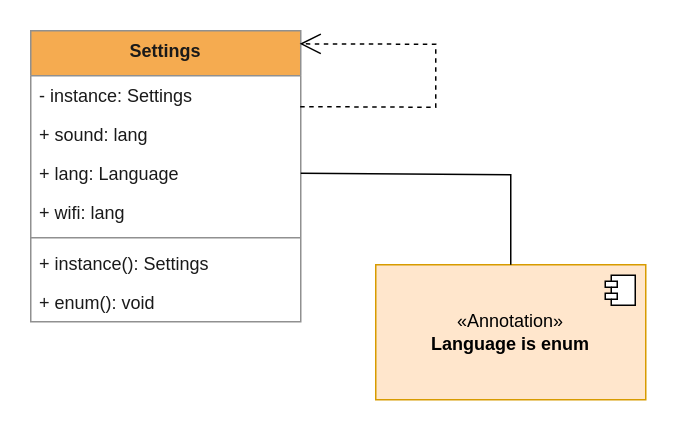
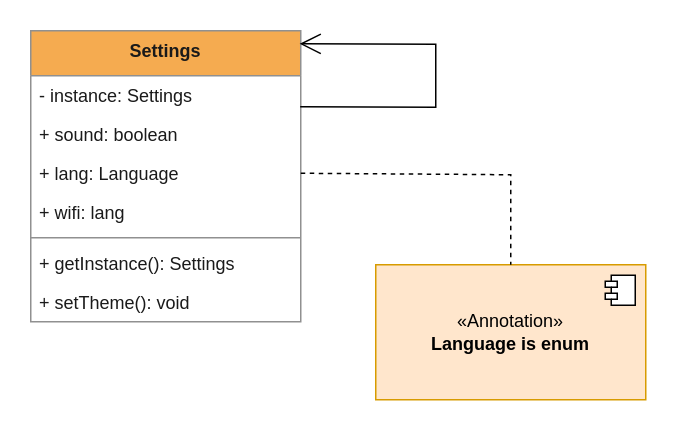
  <mxCell id="0" />
  <mxCell id="1" parent="0" />
  <mxCell id="2" value="Settings" style="swimlane;fontStyle=1;align=center;verticalAlign=top;childLayout=stackLayout;horizontal=1;startSize=30;horizontalStack=0;resizeParent=1;resizeParentMax=0;resizeLast=0;collapsible=1;marginBottom=0;whiteSpace=wrap;html=1;labelBackgroundColor=none;fillColor=#F5AB50;strokeColor=#909090;fontColor=#1A1A1A;" parent="1" vertex="1"><mxGeometry x="20" y="20" width="180" height="194" as="geometry" /></mxCell>
  <mxCell id="3" value="- instance: Settings" style="text;strokeColor=none;fillColor=none;align=left;verticalAlign=top;spacingLeft=4;spacingRight=4;overflow=hidden;rotatable=0;points=[[0,0.5],[1,0.5]];portConstraint=eastwest;whiteSpace=wrap;html=1;labelBackgroundColor=none;fontColor=#1A1A1A;" parent="2" vertex="1"><mxGeometry y="30" width="180" height="26" as="geometry" /></mxCell>
- <mxCell id="4" value="+ sound: lang" style="text;strokeColor=none;fillColor=none;align=left;verticalAlign=top;spacingLeft=4;spacingRight=4;overflow=hidden;rotatable=0;points=[[0,0.5],[1,0.5]];portConstraint=eastwest;whiteSpace=wrap;html=1;labelBackgroundColor=none;fontColor=#1A1A1A;" parent="2" vertex="1"><mxGeometry y="56" width="180" height="26" as="geometry" /></mxCell>
+ <mxCell id="4" value="+ sound: boolean" style="text;strokeColor=none;fillColor=none;align=left;verticalAlign=top;spacingLeft=4;spacingRight=4;overflow=hidden;rotatable=0;points=[[0,0.5],[1,0.5]];portConstraint=eastwest;whiteSpace=wrap;html=1;labelBackgroundColor=none;fontColor=#1A1A1A;" parent="2" vertex="1"><mxGeometry y="56" width="180" height="26" as="geometry" /></mxCell>
  <mxCell id="5" value="+ lang: Language" style="text;strokeColor=none;fillColor=none;align=left;verticalAlign=top;spacingLeft=4;spacingRight=4;overflow=hidden;rotatable=0;points=[[0,0.5],[1,0.5]];portConstraint=eastwest;whiteSpace=wrap;html=1;labelBackgroundColor=none;fontColor=#1A1A1A;" parent="2" vertex="1"><mxGeometry y="82" width="180" height="26" as="geometry" /></mxCell>
  <mxCell id="6" value="+ wifi: lang" style="text;strokeColor=none;fillColor=none;align=left;verticalAlign=top;spacingLeft=4;spacingRight=4;overflow=hidden;rotatable=0;points=[[0,0.5],[1,0.5]];portConstraint=eastwest;whiteSpace=wrap;html=1;labelBackgroundColor=none;fontColor=#1A1A1A;" vertex="1" parent="2"><mxGeometry y="108" width="180" height="26" as="geometry" /></mxCell>
  <mxCell id="7" value="" style="line;strokeWidth=1;fillColor=none;align=left;verticalAlign=middle;spacingTop=-1;spacingLeft=3;spacingRight=3;rotatable=0;labelPosition=right;points=[];portConstraint=eastwest;strokeColor=#909090;labelBackgroundColor=none;fontColor=#1A1A1A;" parent="2" vertex="1"><mxGeometry y="134" width="180" height="8" as="geometry" /></mxCell>
- <mxCell id="8" value="+ instance(): Settings" style="text;strokeColor=none;fillColor=none;align=left;verticalAlign=top;spacingLeft=4;spacingRight=4;overflow=hidden;rotatable=0;points=[[0,0.5],[1,0.5]];portConstraint=eastwest;whiteSpace=wrap;html=1;labelBackgroundColor=none;fontColor=#1A1A1A;" parent="2" vertex="1"><mxGeometry y="142" width="180" height="26" as="geometry" /></mxCell>
- <mxCell id="9" value="+ enum(): void" style="text;strokeColor=none;fillColor=none;align=left;verticalAlign=top;spacingLeft=4;spacingRight=4;overflow=hidden;rotatable=0;points=[[0,0.5],[1,0.5]];portConstraint=eastwest;whiteSpace=wrap;html=1;labelBackgroundColor=none;fontColor=#1A1A1A;" vertex="1" parent="2"><mxGeometry y="168" width="180" height="26" as="geometry" /></mxCell>
- <mxCell id="10" value="" style="endArrow=open;endFill=1;endSize=12;html=1;rounded=0;exitX=0.998;exitY=0.792;exitDx=0;exitDy=0;exitPerimeter=0;entryX=0.996;entryY=0.045;entryDx=0;entryDy=0;entryPerimeter=0;dashed=1;" edge="1" parent="2" source="3" target="2"><mxGeometry width="160" relative="1" as="geometry"><mxPoint x="120" y="-94" as="sourcePoint" /><mxPoint x="280" y="-94" as="targetPoint" /><Array as="points"><mxPoint x="270" y="51" /><mxPoint x="270" y="9" /></Array></mxGeometry></mxCell>
+ <mxCell id="8" value="+ getInstance(): Settings" style="text;strokeColor=none;fillColor=none;align=left;verticalAlign=top;spacingLeft=4;spacingRight=4;overflow=hidden;rotatable=0;points=[[0,0.5],[1,0.5]];portConstraint=eastwest;whiteSpace=wrap;html=1;labelBackgroundColor=none;fontColor=#1A1A1A;" parent="2" vertex="1"><mxGeometry y="142" width="180" height="26" as="geometry" /></mxCell>
+ <mxCell id="9" value="+ setTheme(): void" style="text;strokeColor=none;fillColor=none;align=left;verticalAlign=top;spacingLeft=4;spacingRight=4;overflow=hidden;rotatable=0;points=[[0,0.5],[1,0.5]];portConstraint=eastwest;whiteSpace=wrap;html=1;labelBackgroundColor=none;fontColor=#1A1A1A;" vertex="1" parent="2"><mxGeometry y="168" width="180" height="26" as="geometry" /></mxCell>
+ <mxCell id="10" value="" style="endArrow=open;endFill=1;endSize=12;html=1;rounded=0;exitX=0.998;exitY=0.792;exitDx=0;exitDy=0;exitPerimeter=0;entryX=0.996;entryY=0.045;entryDx=0;entryDy=0;entryPerimeter=0;" edge="1" parent="2" source="3" target="2"><mxGeometry width="160" relative="1" as="geometry"><mxPoint x="120" y="-94" as="sourcePoint" /><mxPoint x="280" y="-94" as="targetPoint" /><Array as="points"><mxPoint x="270" y="51" /><mxPoint x="270" y="9" /></Array></mxGeometry></mxCell>
  <mxCell id="11" value="«Annotation»&lt;br&gt;&lt;b&gt;Language is enum&lt;/b&gt;" style="html=1;dropTarget=0;whiteSpace=wrap;fillColor=#ffe6cc;strokeColor=#d79b00;" vertex="1" parent="1"><mxGeometry x="250" y="176" width="180" height="90" as="geometry" /></mxCell>
  <mxCell id="12" value="" style="shape=module;jettyWidth=8;jettyHeight=4;" vertex="1" parent="11"><mxGeometry x="1" width="20" height="20" relative="1" as="geometry"><mxPoint x="-27" y="7" as="offset" /></mxGeometry></mxCell>
- <mxCell id="13" value="" style="endArrow=none;dashed=0;html=1;rounded=0;exitX=1;exitY=0.5;exitDx=0;exitDy=0;" edge="1" parent="1" source="5" target="11"><mxGeometry width="50" height="50" relative="1" as="geometry"><mxPoint x="410" y="46" as="sourcePoint" /><mxPoint x="460" y="-4" as="targetPoint" /><Array as="points"><mxPoint x="340" y="116" /></Array></mxGeometry></mxCell>
+ <mxCell id="13" value="" style="endArrow=none;dashed=1;html=1;rounded=0;exitX=1;exitY=0.5;exitDx=0;exitDy=0;" edge="1" parent="1" source="5" target="11"><mxGeometry width="50" height="50" relative="1" as="geometry"><mxPoint x="410" y="46" as="sourcePoint" /><mxPoint x="460" y="-4" as="targetPoint" /><Array as="points"><mxPoint x="340" y="116" /></Array></mxGeometry></mxCell>
